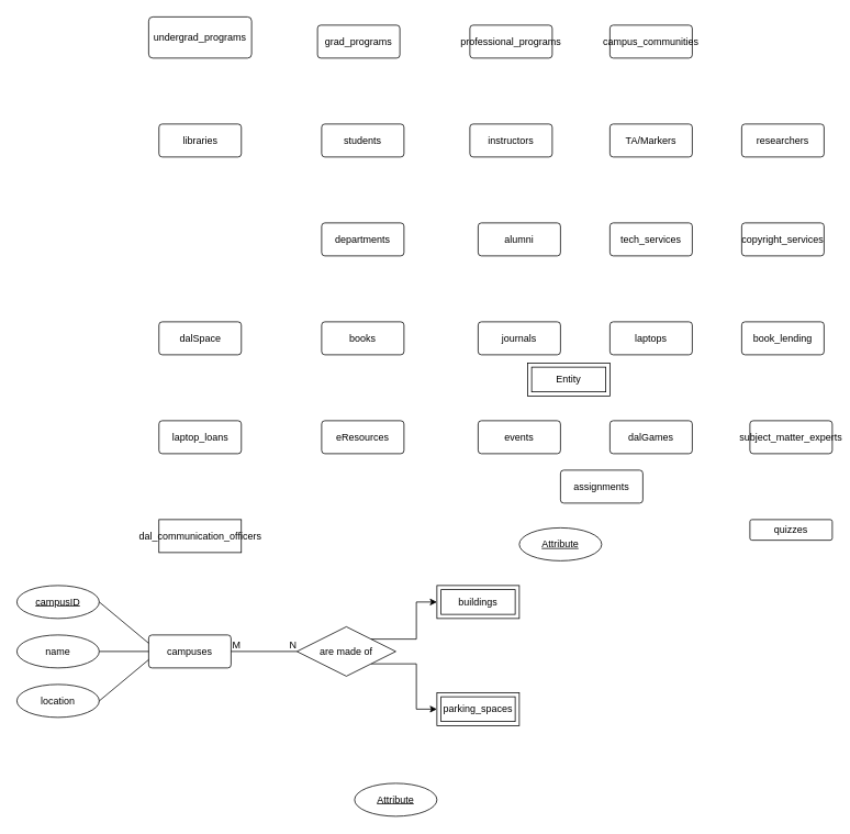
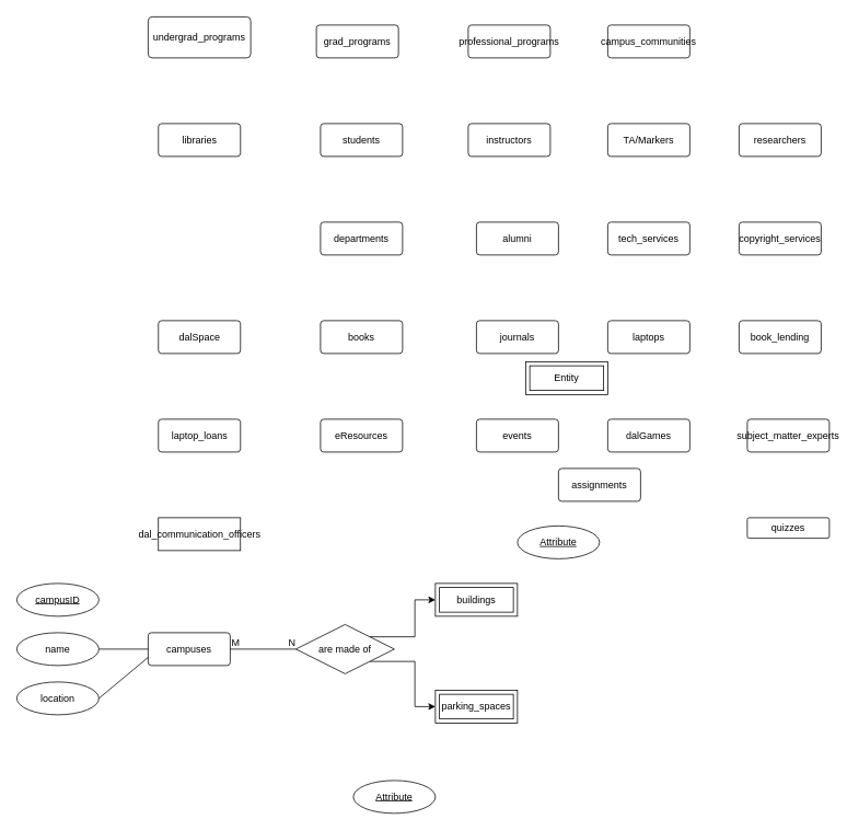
  <mxCell id="0" />
  <mxCell id="1" parent="0" />
  <mxCell id="2" value="grad_programs" style="rounded=1;arcSize=10;whiteSpace=wrap;html=1;align=center;" vertex="1" parent="1"><mxGeometry x="385" y="30" width="100" height="40" as="geometry" /></mxCell>
  <mxCell id="3" value="quizzes" style="rounded=1;arcSize=10;whiteSpace=wrap;html=1;align=center;" vertex="1" parent="1"><mxGeometry x="910" y="630" width="100" height="25" as="geometry" /></mxCell>
  <mxCell id="4" value="assignments" style="rounded=1;arcSize=10;whiteSpace=wrap;html=1;align=center;" vertex="1" parent="1"><mxGeometry x="680" y="570" width="100" height="40" as="geometry" /></mxCell>
  <mxCell id="5" value="parking_spaces" style="shape=ext;margin=3;double=1;whiteSpace=wrap;html=1;align=center;" vertex="1" parent="1"><mxGeometry x="530" y="840" width="100" height="40" as="geometry" /></mxCell>
  <mxCell id="6" value="buildings" style="shape=ext;margin=3;double=1;whiteSpace=wrap;html=1;align=center;" vertex="1" parent="1"><mxGeometry x="530" y="710" width="100" height="40" as="geometry" /></mxCell>
  <mxCell id="7" value="dal_communication_officers" style="arcSize=10;whiteSpace=wrap;html=1;align=center;rounded=0;" vertex="1" parent="1"><mxGeometry x="192.5" y="630" width="100" height="40" as="geometry" /></mxCell>
  <mxCell id="8" value="subject_matter_experts" style="rounded=1;arcSize=10;whiteSpace=wrap;html=1;align=center;" vertex="1" parent="1"><mxGeometry x="910" y="510" width="100" height="40" as="geometry" /></mxCell>
  <mxCell id="9" value="dalGames" style="rounded=1;arcSize=10;whiteSpace=wrap;html=1;align=center;" vertex="1" parent="1"><mxGeometry x="740" y="510" width="100" height="40" as="geometry" /></mxCell>
  <mxCell id="10" value="events" style="rounded=1;arcSize=10;whiteSpace=wrap;html=1;align=center;" vertex="1" parent="1"><mxGeometry x="580" y="510" width="100" height="40" as="geometry" /></mxCell>
  <mxCell id="11" value="eResources" style="rounded=1;arcSize=10;whiteSpace=wrap;html=1;align=center;" vertex="1" parent="1"><mxGeometry x="390" y="510" width="100" height="40" as="geometry" /></mxCell>
  <mxCell id="12" value="laptop_loans" style="rounded=1;arcSize=10;whiteSpace=wrap;html=1;align=center;" vertex="1" parent="1"><mxGeometry x="192.5" y="510" width="100" height="40" as="geometry" /></mxCell>
  <mxCell id="13" value="book_lending" style="rounded=1;arcSize=10;whiteSpace=wrap;html=1;align=center;" vertex="1" parent="1"><mxGeometry x="900" y="390" width="100" height="40" as="geometry" /></mxCell>
  <mxCell id="14" value="laptops" style="rounded=1;arcSize=10;whiteSpace=wrap;html=1;align=center;" vertex="1" parent="1"><mxGeometry x="740" y="390" width="100" height="40" as="geometry" /></mxCell>
  <mxCell id="15" value="journals" style="rounded=1;arcSize=10;whiteSpace=wrap;html=1;align=center;" vertex="1" parent="1"><mxGeometry x="580" y="390" width="100" height="40" as="geometry" /></mxCell>
  <mxCell id="16" value="books" style="rounded=1;arcSize=10;whiteSpace=wrap;html=1;align=center;" vertex="1" parent="1"><mxGeometry x="390" y="390" width="100" height="40" as="geometry" /></mxCell>
  <mxCell id="17" value="dalSpace" style="rounded=1;arcSize=10;whiteSpace=wrap;html=1;align=center;" vertex="1" parent="1"><mxGeometry x="192.5" y="390" width="100" height="40" as="geometry" /></mxCell>
  <mxCell id="18" value="copyright_services" style="rounded=1;arcSize=10;whiteSpace=wrap;html=1;align=center;" vertex="1" parent="1"><mxGeometry x="900" y="270" width="100" height="40" as="geometry" /></mxCell>
  <mxCell id="19" value="tech_services" style="rounded=1;arcSize=10;whiteSpace=wrap;html=1;align=center;" vertex="1" parent="1"><mxGeometry x="740" y="270" width="100" height="40" as="geometry" /></mxCell>
  <mxCell id="20" value="alumni" style="rounded=1;arcSize=10;whiteSpace=wrap;html=1;align=center;" vertex="1" parent="1"><mxGeometry x="580" y="270" width="100" height="40" as="geometry" /></mxCell>
  <mxCell id="21" value="departments" style="rounded=1;arcSize=10;whiteSpace=wrap;html=1;align=center;" vertex="1" parent="1"><mxGeometry x="390" y="270" width="100" height="40" as="geometry" /></mxCell>
  <mxCell id="22" value="campuses" style="rounded=1;arcSize=10;whiteSpace=wrap;html=1;align=center;" vertex="1" parent="1"><mxGeometry x="180" y="770" width="100" height="40" as="geometry" /></mxCell>
  <mxCell id="23" value="TA/Markers" style="rounded=1;arcSize=10;whiteSpace=wrap;html=1;align=center;" vertex="1" parent="1"><mxGeometry x="740" y="150" width="100" height="40" as="geometry" /></mxCell>
  <mxCell id="24" value="researchers" style="rounded=1;arcSize=10;whiteSpace=wrap;html=1;align=center;" vertex="1" parent="1"><mxGeometry x="900" y="150" width="100" height="40" as="geometry" /></mxCell>
  <mxCell id="25" value="instructors" style="rounded=1;arcSize=10;whiteSpace=wrap;html=1;align=center;" vertex="1" parent="1"><mxGeometry x="570" y="150" width="100" height="40" as="geometry" /></mxCell>
  <mxCell id="26" value="students" style="rounded=1;arcSize=10;whiteSpace=wrap;html=1;align=center;" vertex="1" parent="1"><mxGeometry x="390" y="150" width="100" height="40" as="geometry" /></mxCell>
  <mxCell id="27" value="libraries" style="rounded=1;arcSize=10;whiteSpace=wrap;html=1;align=center;" vertex="1" parent="1"><mxGeometry x="192.5" y="150" width="100" height="40" as="geometry" /></mxCell>
  <mxCell id="28" value="campus_communities" style="rounded=1;arcSize=10;whiteSpace=wrap;html=1;align=center;" vertex="1" parent="1"><mxGeometry x="740" y="30" width="100" height="40" as="geometry" /></mxCell>
  <mxCell id="29" value="professional_programs" style="rounded=1;arcSize=10;whiteSpace=wrap;html=1;align=center;" vertex="1" parent="1"><mxGeometry x="570" y="30" width="100" height="40" as="geometry" /></mxCell>
  <mxCell id="30" value="undergrad_programs" style="rounded=1;arcSize=10;whiteSpace=wrap;html=1;align=center;" vertex="1" parent="1"><mxGeometry x="180" y="20" width="125" height="50" as="geometry" /></mxCell>
  <mxCell id="31" value="Entity" style="shape=ext;margin=3;double=1;whiteSpace=wrap;html=1;align=center;" vertex="1" parent="1"><mxGeometry x="640" y="440" width="100" height="40" as="geometry" /></mxCell>
  <mxCell id="32" style="edgeStyle=orthogonalEdgeStyle;rounded=0;orthogonalLoop=1;jettySize=auto;html=1;exitX=1;exitY=0;exitDx=0;exitDy=0;entryX=0;entryY=0.5;entryDx=0;entryDy=0;" edge="1" parent="1" source="34" target="6"><mxGeometry relative="1" as="geometry" /></mxCell>
  <mxCell id="33" style="edgeStyle=orthogonalEdgeStyle;rounded=0;orthogonalLoop=1;jettySize=auto;html=1;exitX=1;exitY=1;exitDx=0;exitDy=0;entryX=0;entryY=0.5;entryDx=0;entryDy=0;" edge="1" parent="1" source="34" target="5"><mxGeometry relative="1" as="geometry" /></mxCell>
  <mxCell id="34" value="are made of" style="shape=rhombus;perimeter=rhombusPerimeter;whiteSpace=wrap;html=1;align=center;" vertex="1" parent="1"><mxGeometry x="360" y="760" width="120" height="60" as="geometry" /></mxCell>
  <mxCell id="35" value="" style="endArrow=none;html=1;rounded=0;exitX=1;exitY=0.5;exitDx=0;exitDy=0;entryX=0;entryY=0.5;entryDx=0;entryDy=0;" edge="1" parent="1" source="22" target="34"><mxGeometry relative="1" as="geometry"><mxPoint x="420" y="690" as="sourcePoint" /><mxPoint x="580" y="690" as="targetPoint" /></mxGeometry></mxCell>
  <mxCell id="36" value="M" style="resizable=0;html=1;align=left;verticalAlign=bottom;" connectable="0" vertex="1" parent="35"><mxGeometry x="-1" relative="1" as="geometry" /></mxCell>
  <mxCell id="37" value="N" style="resizable=0;html=1;align=right;verticalAlign=bottom;" connectable="0" vertex="1" parent="35"><mxGeometry x="1" relative="1" as="geometry" /></mxCell>
  <mxCell id="38" value="campusID" style="ellipse;whiteSpace=wrap;html=1;align=center;fontStyle=4;" vertex="1" parent="1"><mxGeometry x="20" y="710" width="100" height="40" as="geometry" /></mxCell>
- <mxCell id="39" value="" style="endArrow=none;html=1;rounded=0;exitX=1;exitY=0.5;exitDx=0;exitDy=0;entryX=0;entryY=0.25;entryDx=0;entryDy=0;" edge="1" parent="1" source="38" target="22"><mxGeometry relative="1" as="geometry"><mxPoint x="116" y="770" as="sourcePoint" /><mxPoint x="180" y="790" as="targetPoint" /></mxGeometry></mxCell>
  <mxCell id="40" style="edgeStyle=orthogonalEdgeStyle;rounded=0;orthogonalLoop=1;jettySize=auto;html=1;exitX=1;exitY=0.5;exitDx=0;exitDy=0;entryX=0;entryY=0.5;entryDx=0;entryDy=0;endArrow=none;endFill=0;" edge="1" parent="1" source="41" target="22"><mxGeometry relative="1" as="geometry" /></mxCell>
  <mxCell id="41" value="name" style="ellipse;whiteSpace=wrap;html=1;align=center;" vertex="1" parent="1"><mxGeometry x="20" y="770" width="100" height="40" as="geometry" /></mxCell>
  <mxCell id="42" value="location" style="ellipse;whiteSpace=wrap;html=1;align=center;" vertex="1" parent="1"><mxGeometry x="20" y="830" width="100" height="40" as="geometry" /></mxCell>
  <mxCell id="43" value="" style="endArrow=none;html=1;rounded=0;exitX=1;exitY=0.5;exitDx=0;exitDy=0;entryX=0;entryY=0.75;entryDx=0;entryDy=0;" edge="1" parent="1" source="42" target="22"><mxGeometry relative="1" as="geometry"><mxPoint x="160" y="825" as="sourcePoint" /><mxPoint x="210" y="875" as="targetPoint" /></mxGeometry></mxCell>
  <mxCell id="44" value="Attribute" style="ellipse;whiteSpace=wrap;html=1;align=center;fontStyle=4;" vertex="1" parent="1"><mxGeometry x="630" y="640" width="100" height="40" as="geometry" /></mxCell>
  <mxCell id="45" value="Attribute" style="ellipse;whiteSpace=wrap;html=1;align=center;fontStyle=4;" vertex="1" parent="1"><mxGeometry x="430" y="950" width="100" height="40" as="geometry" /></mxCell>
